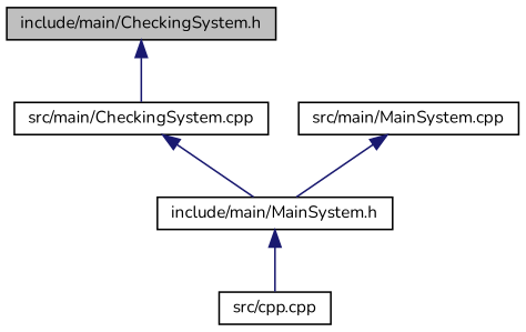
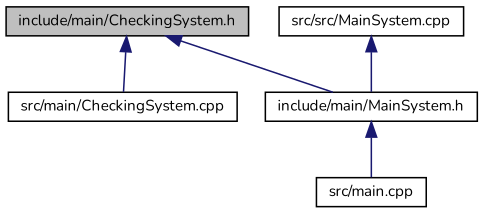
  digraph {
    fontname=Nunito
    node [color=black fillcolor=white fontname=Nunito fontsize=10 shape=record style=filled]
    edge [color=midnightblue dir=back fontname=Nunito fontsize=10 labelfontname=Helvetica labelfontsize=10 style=solid]
    n1 [fillcolor=grey75 fontcolor=black height=0.2 label="include/main/CheckingSystem.h" width=0.4]
    n2 [height=0.2 label="src/main/CheckingSystem.cpp" width=0.4]
    n3 [height=0.2 label="include/main/MainSystem.h" width=0.4]
-   n4 [height=0.2 label="src/cpp.cpp" width=0.4]
-   n5 [height=0.2 label="src/main/MainSystem.cpp" width=0.4]
+   n4 [height=0.2 label="src/main.cpp" width=0.4]
+   n5 [height=0.2 label="src/src/MainSystem.cpp" width=0.4]
    n1 -> n2
-   n2 -> n3
+   n1 -> n3
    n3 -> n4
    n5 -> n3
  }
